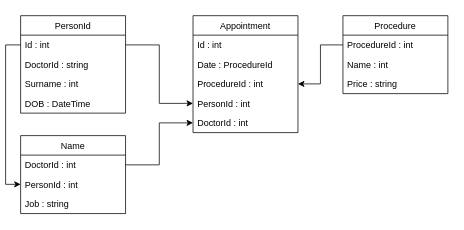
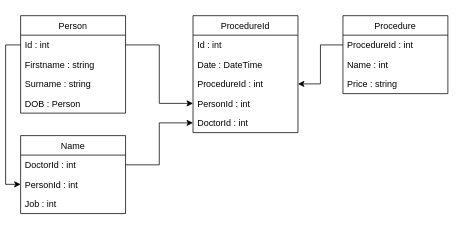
  <mxCell id="0" />
  <mxCell id="1" parent="0" />
  <mxCell id="2" style="edgeStyle=orthogonalEdgeStyle;rounded=0;orthogonalLoop=1;jettySize=auto;html=1;entryX=0;entryY=0.5;entryDx=0;entryDy=0;exitX=1;exitY=0.5;exitDx=0;exitDy=0;" parent="1" source="22" target="10" edge="1"><mxGeometry relative="1" as="geometry" /></mxCell>
  <mxCell id="3" style="edgeStyle=orthogonalEdgeStyle;rounded=0;orthogonalLoop=1;jettySize=auto;html=1;entryX=1;entryY=0.5;entryDx=0;entryDy=0;" parent="1" source="12" target="8" edge="1"><mxGeometry relative="1" as="geometry" /></mxCell>
  <mxCell id="4" style="edgeStyle=orthogonalEdgeStyle;rounded=0;orthogonalLoop=1;jettySize=auto;html=1;" edge="1" parent="1" source="17" target="9"><mxGeometry relative="1" as="geometry" /></mxCell>
- <mxCell id="5" value="Appointment" style="swimlane;fontStyle=0;childLayout=stackLayout;horizontal=1;startSize=26;fillColor=none;horizontalStack=0;resizeParent=1;resizeParentMax=0;resizeLast=0;collapsible=1;marginBottom=0;" parent="1" vertex="1"><mxGeometry x="250" y="20" width="140" height="156" as="geometry" /></mxCell>
+ <mxCell id="5" value="ProcedureId" style="swimlane;fontStyle=0;childLayout=stackLayout;horizontal=1;startSize=26;fillColor=none;horizontalStack=0;resizeParent=1;resizeParentMax=0;resizeLast=0;collapsible=1;marginBottom=0;" parent="1" vertex="1"><mxGeometry x="250" y="20" width="140" height="156" as="geometry" /></mxCell>
  <mxCell id="6" value="Id : int" style="text;strokeColor=none;fillColor=none;align=left;verticalAlign=top;spacingLeft=4;spacingRight=4;overflow=hidden;rotatable=0;points=[[0,0.5],[1,0.5]];portConstraint=eastwest;" parent="5" vertex="1"><mxGeometry y="26" width="140" height="26" as="geometry" /></mxCell>
- <mxCell id="7" value="Date : ProcedureId" style="text;strokeColor=none;fillColor=none;align=left;verticalAlign=top;spacingLeft=4;spacingRight=4;overflow=hidden;rotatable=0;points=[[0,0.5],[1,0.5]];portConstraint=eastwest;" parent="5" vertex="1"><mxGeometry y="52" width="140" height="26" as="geometry" /></mxCell>
+ <mxCell id="7" value="Date : DateTime" style="text;strokeColor=none;fillColor=none;align=left;verticalAlign=top;spacingLeft=4;spacingRight=4;overflow=hidden;rotatable=0;points=[[0,0.5],[1,0.5]];portConstraint=eastwest;" parent="5" vertex="1"><mxGeometry y="52" width="140" height="26" as="geometry" /></mxCell>
  <mxCell id="8" value="ProcedureId : int" style="text;strokeColor=none;fillColor=none;align=left;verticalAlign=top;spacingLeft=4;spacingRight=4;overflow=hidden;rotatable=0;points=[[0,0.5],[1,0.5]];portConstraint=eastwest;" parent="5" vertex="1"><mxGeometry y="78" width="140" height="26" as="geometry" /></mxCell>
  <mxCell id="9" value="PersonId : int" style="text;strokeColor=none;fillColor=none;align=left;verticalAlign=top;spacingLeft=4;spacingRight=4;overflow=hidden;rotatable=0;points=[[0,0.5],[1,0.5]];portConstraint=eastwest;" parent="5" vertex="1"><mxGeometry y="104" width="140" height="26" as="geometry" /></mxCell>
  <mxCell id="10" value="DoctorId : int" style="text;strokeColor=none;fillColor=none;align=left;verticalAlign=top;spacingLeft=4;spacingRight=4;overflow=hidden;rotatable=0;points=[[0,0.5],[1,0.5]];portConstraint=eastwest;" parent="5" vertex="1"><mxGeometry y="130" width="140" height="26" as="geometry" /></mxCell>
  <mxCell id="11" value="Procedure" style="swimlane;fontStyle=0;childLayout=stackLayout;horizontal=1;startSize=26;fillColor=none;horizontalStack=0;resizeParent=1;resizeParentMax=0;resizeLast=0;collapsible=1;marginBottom=0;" parent="1" vertex="1"><mxGeometry x="450" y="20" width="140" height="104" as="geometry" /></mxCell>
  <mxCell id="12" value="ProcedureId : int" style="text;strokeColor=none;fillColor=none;align=left;verticalAlign=top;spacingLeft=4;spacingRight=4;overflow=hidden;rotatable=0;points=[[0,0.5],[1,0.5]];portConstraint=eastwest;" parent="11" vertex="1"><mxGeometry y="26" width="140" height="26" as="geometry" /></mxCell>
  <mxCell id="13" value="Name : int" style="text;strokeColor=none;fillColor=none;align=left;verticalAlign=top;spacingLeft=4;spacingRight=4;overflow=hidden;rotatable=0;points=[[0,0.5],[1,0.5]];portConstraint=eastwest;" parent="11" vertex="1"><mxGeometry y="52" width="140" height="26" as="geometry" /></mxCell>
  <mxCell id="14" value="Price : string" style="text;strokeColor=none;fillColor=none;align=left;verticalAlign=top;spacingLeft=4;spacingRight=4;overflow=hidden;rotatable=0;points=[[0,0.5],[1,0.5]];portConstraint=eastwest;" parent="11" vertex="1"><mxGeometry y="78" width="140" height="26" as="geometry" /></mxCell>
  <mxCell id="15" style="edgeStyle=orthogonalEdgeStyle;rounded=0;orthogonalLoop=1;jettySize=auto;html=1;entryX=0;entryY=0.5;entryDx=0;entryDy=0;" edge="1" parent="1" source="17" target="23"><mxGeometry relative="1" as="geometry" /></mxCell>
- <mxCell id="16" value="PersonId" style="swimlane;fontStyle=0;childLayout=stackLayout;horizontal=1;startSize=26;fillColor=none;horizontalStack=0;resizeParent=1;resizeParentMax=0;resizeLast=0;collapsible=1;marginBottom=0;" vertex="1" parent="1"><mxGeometry x="20" y="20" width="140" height="130" as="geometry" /></mxCell>
+ <mxCell id="16" value="Person" style="swimlane;fontStyle=0;childLayout=stackLayout;horizontal=1;startSize=26;fillColor=none;horizontalStack=0;resizeParent=1;resizeParentMax=0;resizeLast=0;collapsible=1;marginBottom=0;" vertex="1" parent="1"><mxGeometry x="20" y="20" width="140" height="130" as="geometry" /></mxCell>
  <mxCell id="17" value="Id : int" style="text;strokeColor=none;fillColor=none;align=left;verticalAlign=top;spacingLeft=4;spacingRight=4;overflow=hidden;rotatable=0;points=[[0,0.5],[1,0.5]];portConstraint=eastwest;" vertex="1" parent="16"><mxGeometry y="26" width="140" height="26" as="geometry" /></mxCell>
- <mxCell id="18" value="DoctorId : string" style="text;strokeColor=none;fillColor=none;align=left;verticalAlign=top;spacingLeft=4;spacingRight=4;overflow=hidden;rotatable=0;points=[[0,0.5],[1,0.5]];portConstraint=eastwest;" vertex="1" parent="16"><mxGeometry y="52" width="140" height="26" as="geometry" /></mxCell>
- <mxCell id="19" value="Surname : int" style="text;strokeColor=none;fillColor=none;align=left;verticalAlign=top;spacingLeft=4;spacingRight=4;overflow=hidden;rotatable=0;points=[[0,0.5],[1,0.5]];portConstraint=eastwest;" vertex="1" parent="16"><mxGeometry y="78" width="140" height="26" as="geometry" /></mxCell>
- <mxCell id="20" value="DOB : DateTime" style="text;strokeColor=none;fillColor=none;align=left;verticalAlign=top;spacingLeft=4;spacingRight=4;overflow=hidden;rotatable=0;points=[[0,0.5],[1,0.5]];portConstraint=eastwest;" vertex="1" parent="16"><mxGeometry y="104" width="140" height="26" as="geometry" /></mxCell>
+ <mxCell id="18" value="Firstname : string" style="text;strokeColor=none;fillColor=none;align=left;verticalAlign=top;spacingLeft=4;spacingRight=4;overflow=hidden;rotatable=0;points=[[0,0.5],[1,0.5]];portConstraint=eastwest;" vertex="1" parent="16"><mxGeometry y="52" width="140" height="26" as="geometry" /></mxCell>
+ <mxCell id="19" value="Surname : string" style="text;strokeColor=none;fillColor=none;align=left;verticalAlign=top;spacingLeft=4;spacingRight=4;overflow=hidden;rotatable=0;points=[[0,0.5],[1,0.5]];portConstraint=eastwest;" vertex="1" parent="16"><mxGeometry y="78" width="140" height="26" as="geometry" /></mxCell>
+ <mxCell id="20" value="DOB : Person" style="text;strokeColor=none;fillColor=none;align=left;verticalAlign=top;spacingLeft=4;spacingRight=4;overflow=hidden;rotatable=0;points=[[0,0.5],[1,0.5]];portConstraint=eastwest;" vertex="1" parent="16"><mxGeometry y="104" width="140" height="26" as="geometry" /></mxCell>
  <mxCell id="21" value="Name" style="swimlane;fontStyle=0;childLayout=stackLayout;horizontal=1;startSize=26;fillColor=none;horizontalStack=0;resizeParent=1;resizeParentMax=0;resizeLast=0;collapsible=1;marginBottom=0;" parent="1" vertex="1"><mxGeometry x="20" y="180" width="140" height="104" as="geometry" /></mxCell>
  <mxCell id="22" value="DoctorId : int" style="text;strokeColor=none;fillColor=none;align=left;verticalAlign=top;spacingLeft=4;spacingRight=4;overflow=hidden;rotatable=0;points=[[0,0.5],[1,0.5]];portConstraint=eastwest;" parent="21" vertex="1"><mxGeometry y="26" width="140" height="26" as="geometry" /></mxCell>
  <mxCell id="23" value="PersonId : int" style="text;strokeColor=none;fillColor=none;align=left;verticalAlign=top;spacingLeft=4;spacingRight=4;overflow=hidden;rotatable=0;points=[[0,0.5],[1,0.5]];portConstraint=eastwest;" parent="21" vertex="1"><mxGeometry y="52" width="140" height="26" as="geometry" /></mxCell>
- <mxCell id="24" value="Job : string" style="text;strokeColor=none;fillColor=none;align=left;verticalAlign=top;spacingLeft=4;spacingRight=4;overflow=hidden;rotatable=0;points=[[0,0.5],[1,0.5]];portConstraint=eastwest;" parent="21" vertex="1"><mxGeometry y="78" width="140" height="26" as="geometry" /></mxCell>
+ <mxCell id="24" value="Job : int" style="text;strokeColor=none;fillColor=none;align=left;verticalAlign=top;spacingLeft=4;spacingRight=4;overflow=hidden;rotatable=0;points=[[0,0.5],[1,0.5]];portConstraint=eastwest;" parent="21" vertex="1"><mxGeometry y="78" width="140" height="26" as="geometry" /></mxCell>
